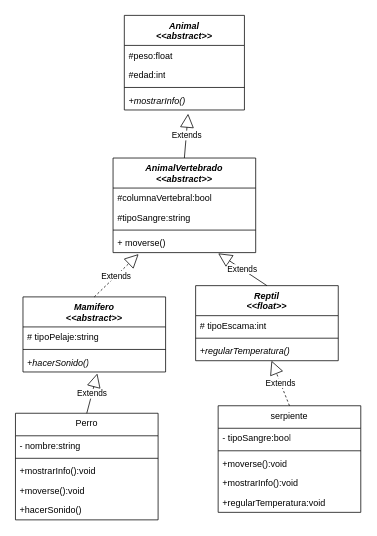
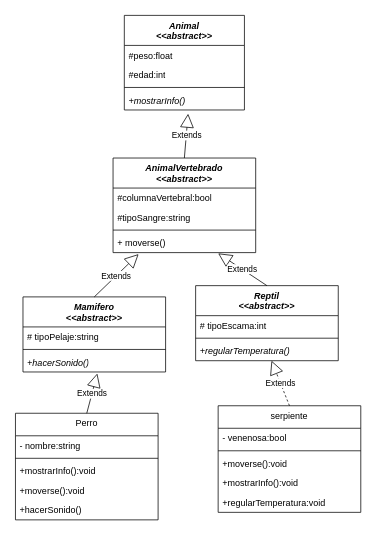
  <mxCell id="0" />
  <mxCell id="1" parent="0" />
  <mxCell id="2" value="&lt;div&gt;&lt;i&gt;Animal&lt;/i&gt;&lt;/div&gt;&lt;i&gt;&amp;lt;&amp;lt;abstract&amp;gt;&amp;gt;&lt;/i&gt;" style="swimlane;fontStyle=1;align=center;verticalAlign=top;childLayout=stackLayout;horizontal=1;startSize=40;horizontalStack=0;resizeParent=1;resizeParentMax=0;resizeLast=0;collapsible=1;marginBottom=0;whiteSpace=wrap;html=1;" vertex="1" parent="1"><mxGeometry x="165" y="20" width="160" height="126" as="geometry" /></mxCell>
  <mxCell id="3" value="#peso:float&lt;div&gt;&lt;br&gt;&lt;/div&gt;" style="text;strokeColor=none;fillColor=none;align=left;verticalAlign=top;spacingLeft=4;spacingRight=4;overflow=hidden;rotatable=0;points=[[0,0.5],[1,0.5]];portConstraint=eastwest;whiteSpace=wrap;html=1;" vertex="1" parent="2"><mxGeometry y="40" width="160" height="26" as="geometry" /></mxCell>
  <mxCell id="4" value="#edad:int&lt;div&gt;&lt;br&gt;&lt;/div&gt;" style="text;strokeColor=none;fillColor=none;align=left;verticalAlign=top;spacingLeft=4;spacingRight=4;overflow=hidden;rotatable=0;points=[[0,0.5],[1,0.5]];portConstraint=eastwest;whiteSpace=wrap;html=1;" vertex="1" parent="2"><mxGeometry y="66" width="160" height="26" as="geometry" /></mxCell>
  <mxCell id="5" value="" style="line;strokeWidth=1;fillColor=none;align=left;verticalAlign=middle;spacingTop=-1;spacingLeft=3;spacingRight=3;rotatable=0;labelPosition=right;points=[];portConstraint=eastwest;strokeColor=inherit;" vertex="1" parent="2"><mxGeometry y="92" width="160" height="8" as="geometry" /></mxCell>
  <mxCell id="6" value="&lt;i&gt;+mostrarInfo()&lt;/i&gt;" style="text;strokeColor=none;fillColor=none;align=left;verticalAlign=top;spacingLeft=4;spacingRight=4;overflow=hidden;rotatable=0;points=[[0,0.5],[1,0.5]];portConstraint=eastwest;whiteSpace=wrap;html=1;" vertex="1" parent="2"><mxGeometry y="100" width="160" height="26" as="geometry" /></mxCell>
  <mxCell id="7" value="&lt;div&gt;&lt;i&gt;AnimalVertebrado&lt;/i&gt;&lt;/div&gt;&lt;i&gt;&amp;lt;&amp;lt;abstract&amp;gt;&amp;gt;&lt;/i&gt;" style="swimlane;fontStyle=1;align=center;verticalAlign=top;childLayout=stackLayout;horizontal=1;startSize=40;horizontalStack=0;resizeParent=1;resizeParentMax=0;resizeLast=0;collapsible=1;marginBottom=0;whiteSpace=wrap;html=1;" vertex="1" parent="1"><mxGeometry x="150" y="210" width="190" height="126" as="geometry" /></mxCell>
  <mxCell id="8" value="#columnaVertebral:bool&lt;div&gt;&lt;br&gt;&lt;div&gt;&lt;br&gt;&lt;/div&gt;&lt;/div&gt;" style="text;strokeColor=none;fillColor=none;align=left;verticalAlign=top;spacingLeft=4;spacingRight=4;overflow=hidden;rotatable=0;points=[[0,0.5],[1,0.5]];portConstraint=eastwest;whiteSpace=wrap;html=1;" vertex="1" parent="7"><mxGeometry y="40" width="190" height="26" as="geometry" /></mxCell>
  <mxCell id="9" value="#tipoSangre:string&lt;div&gt;&lt;br&gt;&lt;div&gt;&lt;br&gt;&lt;/div&gt;&lt;/div&gt;" style="text;strokeColor=none;fillColor=none;align=left;verticalAlign=top;spacingLeft=4;spacingRight=4;overflow=hidden;rotatable=0;points=[[0,0.5],[1,0.5]];portConstraint=eastwest;whiteSpace=wrap;html=1;" vertex="1" parent="7"><mxGeometry y="66" width="190" height="26" as="geometry" /></mxCell>
  <mxCell id="10" value="" style="line;strokeWidth=1;fillColor=none;align=left;verticalAlign=middle;spacingTop=-1;spacingLeft=3;spacingRight=3;rotatable=0;labelPosition=right;points=[];portConstraint=eastwest;strokeColor=inherit;" vertex="1" parent="7"><mxGeometry y="92" width="190" height="8" as="geometry" /></mxCell>
  <mxCell id="11" value="&lt;span style=&quot;--tw-border-spacing-x: 0; --tw-border-spacing-y: 0; --tw-translate-x: 0; --tw-translate-y: 0; --tw-rotate: 0; --tw-skew-x: 0; --tw-skew-y: 0; --tw-scale-x: 1; --tw-scale-y: 1; --tw-pan-x: ; --tw-pan-y: ; --tw-pinch-zoom: ; --tw-scroll-snap-strictness: proximity; --tw-ordinal: ; --tw-slashed-zero: ; --tw-numeric-figure: ; --tw-numeric-spacing: ; --tw-numeric-fraction: ; --tw-ring-inset: ; --tw-ring-offset-width: 0px; --tw-ring-offset-color: #fff; --tw-ring-color: rgb(59 130 246 / .5); --tw-ring-offset-shadow: 0 0 #0000; --tw-ring-shadow: 0 0 #0000; --tw-shadow: 0 0 #0000; --tw-shadow-colored: 0 0 #0000; --tw-blur: ; --tw-brightness: ; --tw-contrast: ; --tw-grayscale: ; --tw-hue-rotate: ; --tw-invert: ; --tw-saturate: ; --tw-sepia: ; --tw-drop-shadow: ; --tw-backdrop-blur: ; --tw-backdrop-brightness: ; --tw-backdrop-contrast: ; --tw-backdrop-grayscale: ; --tw-backdrop-hue-rotate: ; --tw-backdrop-invert: ; --tw-backdrop-opacity: ; --tw-backdrop-saturate: ; --tw-backdrop-sepia: ;&quot;&gt;+ moverse()&lt;/span&gt;" style="text;strokeColor=none;fillColor=none;align=left;verticalAlign=top;spacingLeft=4;spacingRight=4;overflow=hidden;rotatable=0;points=[[0,0.5],[1,0.5]];portConstraint=eastwest;whiteSpace=wrap;html=1;" vertex="1" parent="7"><mxGeometry y="100" width="190" height="26" as="geometry" /></mxCell>
  <mxCell id="12" value="&lt;div&gt;&lt;i&gt;Mamifero&lt;/i&gt;&lt;/div&gt;&lt;i&gt;&amp;lt;&amp;lt;abstract&amp;gt;&amp;gt;&lt;/i&gt;" style="swimlane;fontStyle=1;align=center;verticalAlign=top;childLayout=stackLayout;horizontal=1;startSize=40;horizontalStack=0;resizeParent=1;resizeParentMax=0;resizeLast=0;collapsible=1;marginBottom=0;whiteSpace=wrap;html=1;" vertex="1" parent="1"><mxGeometry x="30" y="395" width="190" height="100" as="geometry" /></mxCell>
  <mxCell id="13" value="# tipoPelaje:string&lt;div&gt;&lt;br&gt;&lt;/div&gt;" style="text;strokeColor=none;fillColor=none;align=left;verticalAlign=top;spacingLeft=4;spacingRight=4;overflow=hidden;rotatable=0;points=[[0,0.5],[1,0.5]];portConstraint=eastwest;whiteSpace=wrap;html=1;" vertex="1" parent="12"><mxGeometry y="40" width="190" height="26" as="geometry" /></mxCell>
  <mxCell id="14" value="" style="line;strokeWidth=1;fillColor=none;align=left;verticalAlign=middle;spacingTop=-1;spacingLeft=3;spacingRight=3;rotatable=0;labelPosition=right;points=[];portConstraint=eastwest;strokeColor=inherit;" vertex="1" parent="12"><mxGeometry y="66" width="190" height="8" as="geometry" /></mxCell>
  <mxCell id="15" value="&lt;i style=&quot;--tw-border-spacing-x: 0; --tw-border-spacing-y: 0; --tw-translate-x: 0; --tw-translate-y: 0; --tw-rotate: 0; --tw-skew-x: 0; --tw-skew-y: 0; --tw-scale-x: 1; --tw-scale-y: 1; --tw-pan-x: ; --tw-pan-y: ; --tw-pinch-zoom: ; --tw-scroll-snap-strictness: proximity; --tw-ordinal: ; --tw-slashed-zero: ; --tw-numeric-figure: ; --tw-numeric-spacing: ; --tw-numeric-fraction: ; --tw-ring-inset: ; --tw-ring-offset-width: 0px; --tw-ring-offset-color: #fff; --tw-ring-color: rgb(59 130 246 / .5); --tw-ring-offset-shadow: 0 0 #0000; --tw-ring-shadow: 0 0 #0000; --tw-shadow: 0 0 #0000; --tw-shadow-colored: 0 0 #0000; --tw-blur: ; --tw-brightness: ; --tw-contrast: ; --tw-grayscale: ; --tw-hue-rotate: ; --tw-invert: ; --tw-saturate: ; --tw-sepia: ; --tw-drop-shadow: ; --tw-backdrop-blur: ; --tw-backdrop-brightness: ; --tw-backdrop-contrast: ; --tw-backdrop-grayscale: ; --tw-backdrop-hue-rotate: ; --tw-backdrop-invert: ; --tw-backdrop-opacity: ; --tw-backdrop-saturate: ; --tw-backdrop-sepia: ;&quot;&gt;+hacerSonido()&lt;/i&gt;" style="text;strokeColor=none;fillColor=none;align=left;verticalAlign=top;spacingLeft=4;spacingRight=4;overflow=hidden;rotatable=0;points=[[0,0.5],[1,0.5]];portConstraint=eastwest;whiteSpace=wrap;html=1;" vertex="1" parent="12"><mxGeometry y="74" width="190" height="26" as="geometry" /></mxCell>
- <mxCell id="16" value="&lt;div&gt;&lt;i&gt;Reptil&lt;/i&gt;&lt;/div&gt;&lt;i&gt;&amp;lt;&amp;lt;float&amp;gt;&amp;gt;&lt;/i&gt;" style="swimlane;fontStyle=1;align=center;verticalAlign=top;childLayout=stackLayout;horizontal=1;startSize=40;horizontalStack=0;resizeParent=1;resizeParentMax=0;resizeLast=0;collapsible=1;marginBottom=0;whiteSpace=wrap;html=1;" vertex="1" parent="1"><mxGeometry x="260" y="380" width="190" height="100" as="geometry" /></mxCell>
+ <mxCell id="16" value="&lt;div&gt;&lt;i&gt;Reptil&lt;/i&gt;&lt;/div&gt;&lt;i&gt;&amp;lt;&amp;lt;abstract&amp;gt;&amp;gt;&lt;/i&gt;" style="swimlane;fontStyle=1;align=center;verticalAlign=top;childLayout=stackLayout;horizontal=1;startSize=40;horizontalStack=0;resizeParent=1;resizeParentMax=0;resizeLast=0;collapsible=1;marginBottom=0;whiteSpace=wrap;html=1;" vertex="1" parent="1"><mxGeometry x="260" y="380" width="190" height="100" as="geometry" /></mxCell>
  <mxCell id="17" value="# tipoEscama:int&lt;div&gt;&lt;br&gt;&lt;/div&gt;" style="text;strokeColor=none;fillColor=none;align=left;verticalAlign=top;spacingLeft=4;spacingRight=4;overflow=hidden;rotatable=0;points=[[0,0.5],[1,0.5]];portConstraint=eastwest;whiteSpace=wrap;html=1;" vertex="1" parent="16"><mxGeometry y="40" width="190" height="26" as="geometry" /></mxCell>
  <mxCell id="18" value="" style="line;strokeWidth=1;fillColor=none;align=left;verticalAlign=middle;spacingTop=-1;spacingLeft=3;spacingRight=3;rotatable=0;labelPosition=right;points=[];portConstraint=eastwest;strokeColor=inherit;" vertex="1" parent="16"><mxGeometry y="66" width="190" height="8" as="geometry" /></mxCell>
  <mxCell id="19" value="&lt;i&gt;+regularTemperatura()&lt;/i&gt;" style="text;strokeColor=none;fillColor=none;align=left;verticalAlign=top;spacingLeft=4;spacingRight=4;overflow=hidden;rotatable=0;points=[[0,0.5],[1,0.5]];portConstraint=eastwest;whiteSpace=wrap;html=1;" vertex="1" parent="16"><mxGeometry y="74" width="190" height="26" as="geometry" /></mxCell>
  <mxCell id="20" value="Extends" style="endArrow=block;endSize=16;endFill=0;html=1;rounded=0;entryX=0.531;entryY=1.192;entryDx=0;entryDy=0;entryPerimeter=0;exitX=0.5;exitY=0;exitDx=0;exitDy=0;" edge="1" parent="1" source="7" target="6"><mxGeometry width="160" relative="1" as="geometry"><mxPoint x="245" y="240" as="sourcePoint" /><mxPoint x="360" y="220" as="targetPoint" /></mxGeometry></mxCell>
- <mxCell id="21" value="Extends" style="endArrow=block;endSize=16;endFill=0;html=1;rounded=0;entryX=0.179;entryY=1.077;entryDx=0;entryDy=0;exitX=0.5;exitY=0;exitDx=0;exitDy=0;entryPerimeter=0;dashed=1;" edge="1" parent="1" source="12" target="11"><mxGeometry width="160" relative="1" as="geometry"><mxPoint x="255" y="250" as="sourcePoint" /><mxPoint x="173.94" y="366.004" as="targetPoint" /></mxGeometry></mxCell>
+ <mxCell id="21" value="Extends" style="endArrow=block;endSize=16;endFill=0;html=1;rounded=0;entryX=0.179;entryY=1.077;entryDx=0;entryDy=0;exitX=0.5;exitY=0;exitDx=0;exitDy=0;entryPerimeter=0;" edge="1" parent="1" source="12" target="11"><mxGeometry width="160" relative="1" as="geometry"><mxPoint x="255" y="250" as="sourcePoint" /><mxPoint x="173.94" y="366.004" as="targetPoint" /></mxGeometry></mxCell>
  <mxCell id="22" value="Extends" style="endArrow=block;endSize=16;endFill=0;html=1;rounded=0;exitX=0.5;exitY=0;exitDx=0;exitDy=0;entryX=0.737;entryY=1.038;entryDx=0;entryDy=0;entryPerimeter=0;" edge="1" parent="1" source="16" target="11"><mxGeometry width="160" relative="1" as="geometry"><mxPoint x="115" y="480" as="sourcePoint" /><mxPoint x="304.09" y="359.01" as="targetPoint" /></mxGeometry></mxCell>
  <mxCell id="23" value="&lt;span style=&quot;font-weight: normal;&quot;&gt;Perro&lt;/span&gt;" style="swimlane;fontStyle=1;align=center;verticalAlign=top;childLayout=stackLayout;horizontal=1;startSize=30;horizontalStack=0;resizeParent=1;resizeParentMax=0;resizeLast=0;collapsible=1;marginBottom=0;whiteSpace=wrap;html=1;" vertex="1" parent="1"><mxGeometry x="20" y="550" width="190" height="142" as="geometry" /></mxCell>
  <mxCell id="24" value="- nombre:string&lt;div&gt;&lt;br&gt;&lt;/div&gt;" style="text;strokeColor=none;fillColor=none;align=left;verticalAlign=top;spacingLeft=4;spacingRight=4;overflow=hidden;rotatable=0;points=[[0,0.5],[1,0.5]];portConstraint=eastwest;whiteSpace=wrap;html=1;" vertex="1" parent="23"><mxGeometry y="30" width="190" height="26" as="geometry" /></mxCell>
  <mxCell id="25" value="" style="line;strokeWidth=1;fillColor=none;align=left;verticalAlign=middle;spacingTop=-1;spacingLeft=3;spacingRight=3;rotatable=0;labelPosition=right;points=[];portConstraint=eastwest;strokeColor=inherit;" vertex="1" parent="23"><mxGeometry y="56" width="190" height="8" as="geometry" /></mxCell>
  <mxCell id="26" value="&lt;span style=&quot;--tw-border-spacing-x: 0; --tw-border-spacing-y: 0; --tw-translate-x: 0; --tw-translate-y: 0; --tw-rotate: 0; --tw-skew-x: 0; --tw-skew-y: 0; --tw-scale-x: 1; --tw-scale-y: 1; --tw-pan-x: ; --tw-pan-y: ; --tw-pinch-zoom: ; --tw-scroll-snap-strictness: proximity; --tw-ordinal: ; --tw-slashed-zero: ; --tw-numeric-figure: ; --tw-numeric-spacing: ; --tw-numeric-fraction: ; --tw-ring-inset: ; --tw-ring-offset-width: 0px; --tw-ring-offset-color: #fff; --tw-ring-color: rgb(59 130 246 / .5); --tw-ring-offset-shadow: 0 0 #0000; --tw-ring-shadow: 0 0 #0000; --tw-shadow: 0 0 #0000; --tw-shadow-colored: 0 0 #0000; --tw-blur: ; --tw-brightness: ; --tw-contrast: ; --tw-grayscale: ; --tw-hue-rotate: ; --tw-invert: ; --tw-saturate: ; --tw-sepia: ; --tw-drop-shadow: ; --tw-backdrop-blur: ; --tw-backdrop-brightness: ; --tw-backdrop-contrast: ; --tw-backdrop-grayscale: ; --tw-backdrop-hue-rotate: ; --tw-backdrop-invert: ; --tw-backdrop-opacity: ; --tw-backdrop-saturate: ; --tw-backdrop-sepia: ;&quot;&gt;+mostrarInfo():void&lt;/span&gt;" style="text;strokeColor=none;fillColor=none;align=left;verticalAlign=top;spacingLeft=4;spacingRight=4;overflow=hidden;rotatable=0;points=[[0,0.5],[1,0.5]];portConstraint=eastwest;whiteSpace=wrap;html=1;" vertex="1" parent="23"><mxGeometry y="64" width="190" height="26" as="geometry" /></mxCell>
  <mxCell id="27" value="&lt;span style=&quot;--tw-border-spacing-x: 0; --tw-border-spacing-y: 0; --tw-translate-x: 0; --tw-translate-y: 0; --tw-rotate: 0; --tw-skew-x: 0; --tw-skew-y: 0; --tw-scale-x: 1; --tw-scale-y: 1; --tw-pan-x: ; --tw-pan-y: ; --tw-pinch-zoom: ; --tw-scroll-snap-strictness: proximity; --tw-ordinal: ; --tw-slashed-zero: ; --tw-numeric-figure: ; --tw-numeric-spacing: ; --tw-numeric-fraction: ; --tw-ring-inset: ; --tw-ring-offset-width: 0px; --tw-ring-offset-color: #fff; --tw-ring-color: rgb(59 130 246 / .5); --tw-ring-offset-shadow: 0 0 #0000; --tw-ring-shadow: 0 0 #0000; --tw-shadow: 0 0 #0000; --tw-shadow-colored: 0 0 #0000; --tw-blur: ; --tw-brightness: ; --tw-contrast: ; --tw-grayscale: ; --tw-hue-rotate: ; --tw-invert: ; --tw-saturate: ; --tw-sepia: ; --tw-drop-shadow: ; --tw-backdrop-blur: ; --tw-backdrop-brightness: ; --tw-backdrop-contrast: ; --tw-backdrop-grayscale: ; --tw-backdrop-hue-rotate: ; --tw-backdrop-invert: ; --tw-backdrop-opacity: ; --tw-backdrop-saturate: ; --tw-backdrop-sepia: ;&quot;&gt;+moverse():void&lt;/span&gt;" style="text;strokeColor=none;fillColor=none;align=left;verticalAlign=top;spacingLeft=4;spacingRight=4;overflow=hidden;rotatable=0;points=[[0,0.5],[1,0.5]];portConstraint=eastwest;whiteSpace=wrap;html=1;" vertex="1" parent="23"><mxGeometry y="90" width="190" height="26" as="geometry" /></mxCell>
  <mxCell id="28" value="&lt;span style=&quot;--tw-border-spacing-x: 0; --tw-border-spacing-y: 0; --tw-translate-x: 0; --tw-translate-y: 0; --tw-rotate: 0; --tw-skew-x: 0; --tw-skew-y: 0; --tw-scale-x: 1; --tw-scale-y: 1; --tw-pan-x: ; --tw-pan-y: ; --tw-pinch-zoom: ; --tw-scroll-snap-strictness: proximity; --tw-ordinal: ; --tw-slashed-zero: ; --tw-numeric-figure: ; --tw-numeric-spacing: ; --tw-numeric-fraction: ; --tw-ring-inset: ; --tw-ring-offset-width: 0px; --tw-ring-offset-color: #fff; --tw-ring-color: rgb(59 130 246 / .5); --tw-ring-offset-shadow: 0 0 #0000; --tw-ring-shadow: 0 0 #0000; --tw-shadow: 0 0 #0000; --tw-shadow-colored: 0 0 #0000; --tw-blur: ; --tw-brightness: ; --tw-contrast: ; --tw-grayscale: ; --tw-hue-rotate: ; --tw-invert: ; --tw-saturate: ; --tw-sepia: ; --tw-drop-shadow: ; --tw-backdrop-blur: ; --tw-backdrop-brightness: ; --tw-backdrop-contrast: ; --tw-backdrop-grayscale: ; --tw-backdrop-hue-rotate: ; --tw-backdrop-invert: ; --tw-backdrop-opacity: ; --tw-backdrop-saturate: ; --tw-backdrop-sepia: ;&quot;&gt;+hacerSonido()&lt;/span&gt;" style="text;strokeColor=none;fillColor=none;align=left;verticalAlign=top;spacingLeft=4;spacingRight=4;overflow=hidden;rotatable=0;points=[[0,0.5],[1,0.5]];portConstraint=eastwest;whiteSpace=wrap;html=1;" vertex="1" parent="23"><mxGeometry y="116" width="190" height="26" as="geometry" /></mxCell>
  <mxCell id="29" value="&lt;span style=&quot;font-weight: normal;&quot;&gt;serpiente&lt;/span&gt;" style="swimlane;fontStyle=1;align=center;verticalAlign=top;childLayout=stackLayout;horizontal=1;startSize=30;horizontalStack=0;resizeParent=1;resizeParentMax=0;resizeLast=0;collapsible=1;marginBottom=0;whiteSpace=wrap;html=1;" vertex="1" parent="1"><mxGeometry x="290" y="540" width="190" height="142" as="geometry" /></mxCell>
- <mxCell id="30" value="- tipoSangre:bool&lt;div&gt;&lt;br&gt;&lt;/div&gt;" style="text;strokeColor=none;fillColor=none;align=left;verticalAlign=top;spacingLeft=4;spacingRight=4;overflow=hidden;rotatable=0;points=[[0,0.5],[1,0.5]];portConstraint=eastwest;whiteSpace=wrap;html=1;" vertex="1" parent="29"><mxGeometry y="30" width="190" height="26" as="geometry" /></mxCell>
+ <mxCell id="30" value="- venenosa:bool&lt;div&gt;&lt;br&gt;&lt;/div&gt;" style="text;strokeColor=none;fillColor=none;align=left;verticalAlign=top;spacingLeft=4;spacingRight=4;overflow=hidden;rotatable=0;points=[[0,0.5],[1,0.5]];portConstraint=eastwest;whiteSpace=wrap;html=1;" vertex="1" parent="29"><mxGeometry y="30" width="190" height="26" as="geometry" /></mxCell>
  <mxCell id="31" value="" style="line;strokeWidth=1;fillColor=none;align=left;verticalAlign=middle;spacingTop=-1;spacingLeft=3;spacingRight=3;rotatable=0;labelPosition=right;points=[];portConstraint=eastwest;strokeColor=inherit;" vertex="1" parent="29"><mxGeometry y="56" width="190" height="8" as="geometry" /></mxCell>
  <mxCell id="32" value="&lt;span style=&quot;--tw-border-spacing-x: 0; --tw-border-spacing-y: 0; --tw-translate-x: 0; --tw-translate-y: 0; --tw-rotate: 0; --tw-skew-x: 0; --tw-skew-y: 0; --tw-scale-x: 1; --tw-scale-y: 1; --tw-pan-x: ; --tw-pan-y: ; --tw-pinch-zoom: ; --tw-scroll-snap-strictness: proximity; --tw-ordinal: ; --tw-slashed-zero: ; --tw-numeric-figure: ; --tw-numeric-spacing: ; --tw-numeric-fraction: ; --tw-ring-inset: ; --tw-ring-offset-width: 0px; --tw-ring-offset-color: #fff; --tw-ring-color: rgb(59 130 246 / .5); --tw-ring-offset-shadow: 0 0 #0000; --tw-ring-shadow: 0 0 #0000; --tw-shadow: 0 0 #0000; --tw-shadow-colored: 0 0 #0000; --tw-blur: ; --tw-brightness: ; --tw-contrast: ; --tw-grayscale: ; --tw-hue-rotate: ; --tw-invert: ; --tw-saturate: ; --tw-sepia: ; --tw-drop-shadow: ; --tw-backdrop-blur: ; --tw-backdrop-brightness: ; --tw-backdrop-contrast: ; --tw-backdrop-grayscale: ; --tw-backdrop-hue-rotate: ; --tw-backdrop-invert: ; --tw-backdrop-opacity: ; --tw-backdrop-saturate: ; --tw-backdrop-sepia: ;&quot;&gt;+moverse():void&lt;/span&gt;" style="text;strokeColor=none;fillColor=none;align=left;verticalAlign=top;spacingLeft=4;spacingRight=4;overflow=hidden;rotatable=0;points=[[0,0.5],[1,0.5]];portConstraint=eastwest;whiteSpace=wrap;html=1;" vertex="1" parent="29"><mxGeometry y="64" width="190" height="26" as="geometry" /></mxCell>
  <mxCell id="33" value="&lt;span style=&quot;--tw-border-spacing-x: 0; --tw-border-spacing-y: 0; --tw-translate-x: 0; --tw-translate-y: 0; --tw-rotate: 0; --tw-skew-x: 0; --tw-skew-y: 0; --tw-scale-x: 1; --tw-scale-y: 1; --tw-pan-x: ; --tw-pan-y: ; --tw-pinch-zoom: ; --tw-scroll-snap-strictness: proximity; --tw-ordinal: ; --tw-slashed-zero: ; --tw-numeric-figure: ; --tw-numeric-spacing: ; --tw-numeric-fraction: ; --tw-ring-inset: ; --tw-ring-offset-width: 0px; --tw-ring-offset-color: #fff; --tw-ring-color: rgb(59 130 246 / .5); --tw-ring-offset-shadow: 0 0 #0000; --tw-ring-shadow: 0 0 #0000; --tw-shadow: 0 0 #0000; --tw-shadow-colored: 0 0 #0000; --tw-blur: ; --tw-brightness: ; --tw-contrast: ; --tw-grayscale: ; --tw-hue-rotate: ; --tw-invert: ; --tw-saturate: ; --tw-sepia: ; --tw-drop-shadow: ; --tw-backdrop-blur: ; --tw-backdrop-brightness: ; --tw-backdrop-contrast: ; --tw-backdrop-grayscale: ; --tw-backdrop-hue-rotate: ; --tw-backdrop-invert: ; --tw-backdrop-opacity: ; --tw-backdrop-saturate: ; --tw-backdrop-sepia: ;&quot;&gt;+mostrarInfo():void&lt;/span&gt;" style="text;strokeColor=none;fillColor=none;align=left;verticalAlign=top;spacingLeft=4;spacingRight=4;overflow=hidden;rotatable=0;points=[[0,0.5],[1,0.5]];portConstraint=eastwest;whiteSpace=wrap;html=1;" vertex="1" parent="29"><mxGeometry y="90" width="190" height="26" as="geometry" /></mxCell>
  <mxCell id="34" value="&lt;span style=&quot;--tw-border-spacing-x: 0; --tw-border-spacing-y: 0; --tw-translate-x: 0; --tw-translate-y: 0; --tw-rotate: 0; --tw-skew-x: 0; --tw-skew-y: 0; --tw-scale-x: 1; --tw-scale-y: 1; --tw-pan-x: ; --tw-pan-y: ; --tw-pinch-zoom: ; --tw-scroll-snap-strictness: proximity; --tw-ordinal: ; --tw-slashed-zero: ; --tw-numeric-figure: ; --tw-numeric-spacing: ; --tw-numeric-fraction: ; --tw-ring-inset: ; --tw-ring-offset-width: 0px; --tw-ring-offset-color: #fff; --tw-ring-color: rgb(59 130 246 / .5); --tw-ring-offset-shadow: 0 0 #0000; --tw-ring-shadow: 0 0 #0000; --tw-shadow: 0 0 #0000; --tw-shadow-colored: 0 0 #0000; --tw-blur: ; --tw-brightness: ; --tw-contrast: ; --tw-grayscale: ; --tw-hue-rotate: ; --tw-invert: ; --tw-saturate: ; --tw-sepia: ; --tw-drop-shadow: ; --tw-backdrop-blur: ; --tw-backdrop-brightness: ; --tw-backdrop-contrast: ; --tw-backdrop-grayscale: ; --tw-backdrop-hue-rotate: ; --tw-backdrop-invert: ; --tw-backdrop-opacity: ; --tw-backdrop-saturate: ; --tw-backdrop-sepia: ;&quot;&gt;+regularTemperatura:void&lt;/span&gt;" style="text;strokeColor=none;fillColor=none;align=left;verticalAlign=top;spacingLeft=4;spacingRight=4;overflow=hidden;rotatable=0;points=[[0,0.5],[1,0.5]];portConstraint=eastwest;whiteSpace=wrap;html=1;" vertex="1" parent="29"><mxGeometry y="116" width="190" height="26" as="geometry" /></mxCell>
  <mxCell id="35" value="Extends" style="endArrow=block;endSize=16;endFill=0;html=1;rounded=0;exitX=0.5;exitY=0;exitDx=0;exitDy=0;entryX=0.521;entryY=1.077;entryDx=0;entryDy=0;entryPerimeter=0;" edge="1" parent="1" source="23" target="15"><mxGeometry width="160" relative="1" as="geometry"><mxPoint x="110" y="700" as="sourcePoint" /><mxPoint x="270" y="700" as="targetPoint" /></mxGeometry></mxCell>
  <mxCell id="36" value="Extends" style="endArrow=block;endSize=16;endFill=0;html=1;rounded=0;exitX=0.5;exitY=0;exitDx=0;exitDy=0;entryX=0.532;entryY=1;entryDx=0;entryDy=0;entryPerimeter=0;dashed=1;" edge="1" parent="1" source="29" target="19"><mxGeometry width="160" relative="1" as="geometry"><mxPoint x="115" y="690" as="sourcePoint" /><mxPoint x="119" y="634" as="targetPoint" /></mxGeometry></mxCell>
